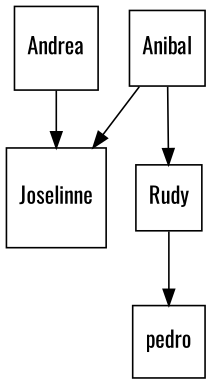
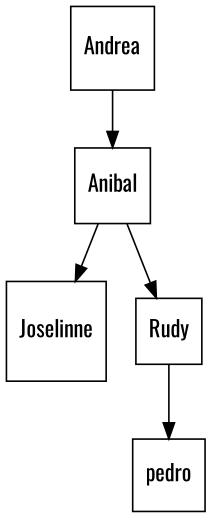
  digraph {
    fontname=Oswald
    rankdir=TB
    node [fontname=Oswald shape=square]
    edge [fontname=Oswald]
    Andrea
    Anibal
    Joselinne
    Rudy
    pedro
-   Andrea -> Joselinne
+   Andrea -> Anibal
    Anibal -> Joselinne
    Anibal -> Rudy
    Rudy -> pedro
  }
